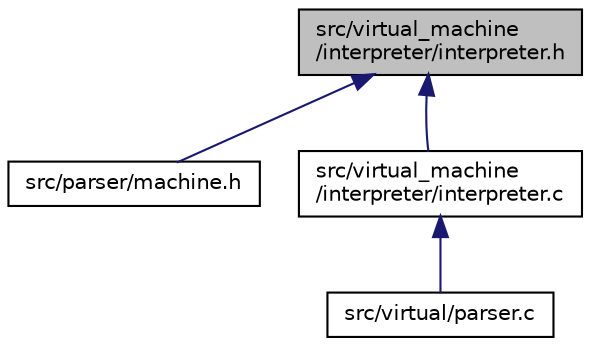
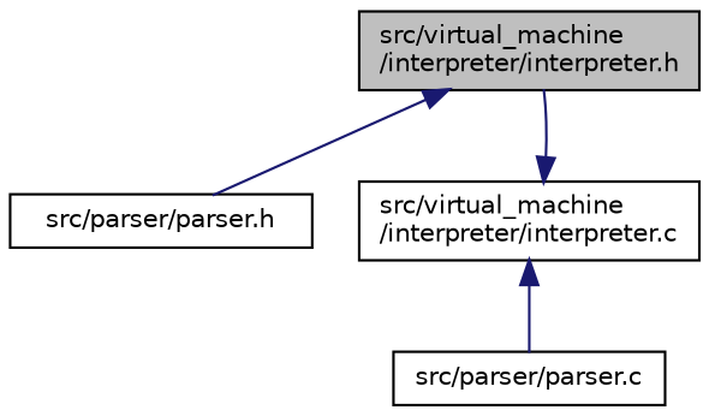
  digraph {
    node [color=black fillcolor=white fontname=Helvetica fontsize=10 shape=record style=filled]
    edge [color=midnightblue dir=back fontname=Helvetica fontsize=10 labelfontname=Helvetica labelfontsize=10 style=solid]
    n1 [fillcolor=grey75 fontcolor=black height=0.2 label="src/virtual_machine\l/interpreter/interpreter.h" width=0.4]
-   n2 [height=0.2 label="src/parser/machine.h" width=0.4]
+   n2 [height=0.2 label="src/parser/parser.h" width=0.4]
    n3 [height=0.2 label="src/virtual_machine\l/interpreter/interpreter.c" width=0.4]
-   n4 [height=0.2 label="src/virtual/parser.c" width=0.4]
+   n4 [height=0.2 label="src/parser/parser.c" width=0.4]
    n1 -> n2
-   n1 -> n3
+   n3 -> n1
    n3 -> n4
  }
